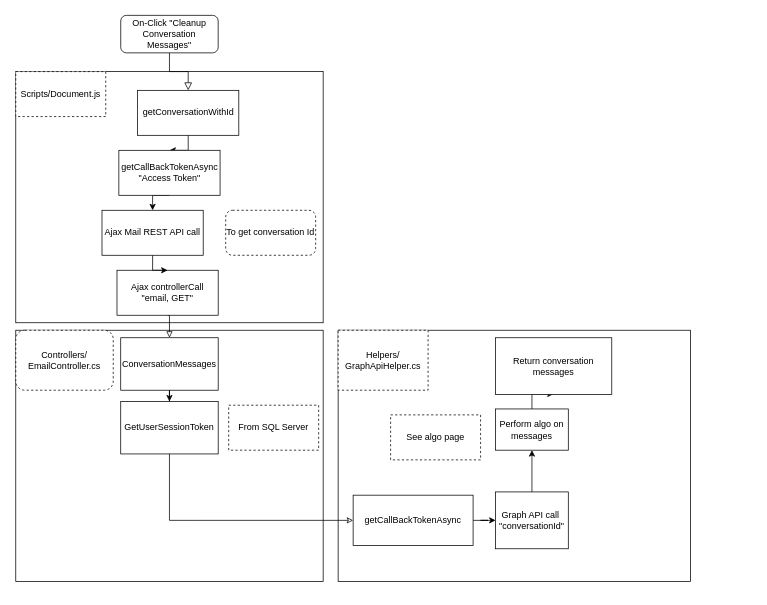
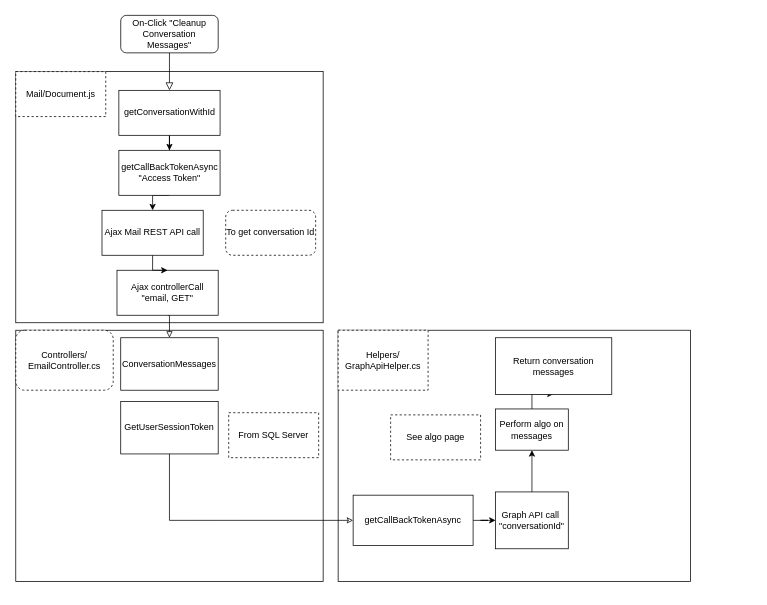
  <mxCell id="0" />
  <mxCell id="1" parent="0" />
  <mxCell id="2" value="" style="group" vertex="1" connectable="0" parent="1"><mxGeometry x="20" y="440" width="410" height="335" as="geometry" /></mxCell>
  <mxCell id="3" value="&lt;p style=&quot;line-height: 120%&quot;&gt;&lt;br&gt;&lt;/p&gt;" style="rounded=0;whiteSpace=wrap;html=1;align=left;" vertex="1" parent="2"><mxGeometry width="410" height="335" as="geometry" /></mxCell>
  <mxCell id="4" value="&lt;font style=&quot;font-size: 12px&quot;&gt;Controllers/ EmailController.cs&lt;/font&gt;" style="whiteSpace=wrap;html=1;dashed=1;rounded=1;" vertex="1" parent="2"><mxGeometry width="130" height="80" as="geometry" /></mxCell>
- <mxCell id="5" value="" style="edgeStyle=orthogonalEdgeStyle;rounded=0;orthogonalLoop=1;jettySize=auto;html=1;endArrow=classic;endFill=1;" edge="1" parent="2" source="6" target="7"><mxGeometry relative="1" as="geometry" /></mxCell>
  <mxCell id="6" value="ConversationMessages" style="rounded=0;whiteSpace=wrap;html=1;" vertex="1" parent="2"><mxGeometry x="140" y="10" width="130" height="70" as="geometry" /></mxCell>
  <mxCell id="7" value="GetUserSessionToken" style="rounded=0;whiteSpace=wrap;html=1;" vertex="1" parent="2"><mxGeometry x="140" y="95" width="130" height="70" as="geometry" /></mxCell>
- <mxCell id="8" value="From SQL Server" style="rounded=0;whiteSpace=wrap;html=1;dashed=1;" vertex="1" parent="2"><mxGeometry x="284" y="100" width="120" height="60" as="geometry" /></mxCell>
+ <mxCell id="8" value="From SQL Server" style="rounded=0;whiteSpace=wrap;html=1;dashed=1;" vertex="1" parent="2"><mxGeometry x="284" y="110" width="120" height="60" as="geometry" /></mxCell>
  <mxCell id="9" value="" style="group" vertex="1" connectable="0" parent="1"><mxGeometry x="20" y="95" width="410" height="335" as="geometry" /></mxCell>
  <mxCell id="10" value="&lt;p style=&quot;line-height: 120%&quot;&gt;&lt;br&gt;&lt;/p&gt;" style="rounded=0;whiteSpace=wrap;html=1;align=left;" vertex="1" parent="9"><mxGeometry width="410" height="335" as="geometry" /></mxCell>
- <mxCell id="11" value="Scripts/Document.js" style="rounded=0;whiteSpace=wrap;html=1;dashed=1;" vertex="1" parent="9"><mxGeometry width="120" height="60" as="geometry" /></mxCell>
+ <mxCell id="11" value="Mail/Document.js" style="rounded=0;whiteSpace=wrap;html=1;dashed=1;" vertex="1" parent="9"><mxGeometry width="120" height="60" as="geometry" /></mxCell>
  <mxCell id="12" value="" style="rounded=0;html=1;jettySize=auto;orthogonalLoop=1;fontSize=11;endArrow=block;endFill=0;endSize=8;strokeWidth=1;shadow=0;labelBackgroundColor=none;edgeStyle=orthogonalEdgeStyle;entryX=0.5;entryY=0;entryDx=0;entryDy=0;" parent="1" source="13" target="15" edge="1"><mxGeometry relative="1" as="geometry"><mxPoint x="225" y="140" as="targetPoint" /></mxGeometry></mxCell>
  <mxCell id="13" value="On-Click &quot;Cleanup Conversation Messages&quot;" style="rounded=1;whiteSpace=wrap;html=1;fontSize=12;glass=0;strokeWidth=1;shadow=0;" parent="1" vertex="1"><mxGeometry x="160" y="20" width="130" height="50" as="geometry" /></mxCell>
  <mxCell id="14" value="" style="edgeStyle=orthogonalEdgeStyle;rounded=0;orthogonalLoop=1;jettySize=auto;html=1;" edge="1" parent="1" source="15" target="17"><mxGeometry relative="1" as="geometry" /></mxCell>
- <mxCell id="15" value="getConversationWithId" style="rounded=0;whiteSpace=wrap;html=1;" vertex="1" parent="1"><mxGeometry x="182.5" y="120" width="135" height="60" as="geometry" /></mxCell>
+ <mxCell id="15" value="getConversationWithId" style="rounded=0;whiteSpace=wrap;html=1;" vertex="1" parent="1"><mxGeometry x="157.5" y="120" width="135" height="60" as="geometry" /></mxCell>
  <mxCell id="16" style="edgeStyle=orthogonalEdgeStyle;rounded=0;orthogonalLoop=1;jettySize=auto;html=1;exitX=0.5;exitY=1;exitDx=0;exitDy=0;entryX=0.5;entryY=0;entryDx=0;entryDy=0;" edge="1" parent="1" source="17" target="22"><mxGeometry relative="1" as="geometry" /></mxCell>
  <mxCell id="17" value="getCallBackTokenAsync&lt;br&gt;&quot;Access Token&quot;" style="rounded=0;whiteSpace=wrap;html=1;" vertex="1" parent="1"><mxGeometry x="157.5" y="200" width="135" height="60" as="geometry" /></mxCell>
  <mxCell id="18" style="edgeStyle=orthogonalEdgeStyle;rounded=0;orthogonalLoop=1;jettySize=auto;html=1;exitX=0.5;exitY=1;exitDx=0;exitDy=0;entryX=0.5;entryY=0;entryDx=0;entryDy=0;endArrow=block;endFill=0;" edge="1" parent="1" source="19" target="6"><mxGeometry relative="1" as="geometry" /></mxCell>
  <mxCell id="19" value="Ajax controllerCall &quot;email, GET&quot;" style="rounded=0;whiteSpace=wrap;html=1;" vertex="1" parent="1"><mxGeometry x="155" y="360" width="135" height="60" as="geometry" /></mxCell>
  <mxCell id="20" value="To get conversation Id" style="whiteSpace=wrap;html=1;dashed=1;rounded=1;" vertex="1" parent="1"><mxGeometry x="300" y="280" width="120" height="60" as="geometry" /></mxCell>
  <mxCell id="21" style="edgeStyle=orthogonalEdgeStyle;rounded=0;orthogonalLoop=1;jettySize=auto;html=1;exitX=0.5;exitY=1;exitDx=0;exitDy=0;" edge="1" parent="1" source="22" target="19"><mxGeometry relative="1" as="geometry" /></mxCell>
  <mxCell id="22" value="Ajax Mail REST API call" style="rounded=0;whiteSpace=wrap;html=1;" vertex="1" parent="1"><mxGeometry x="135" y="280" width="135" height="60" as="geometry" /></mxCell>
  <mxCell id="23" value="" style="group" vertex="1" connectable="0" parent="1"><mxGeometry x="450" y="360" width="550" height="425" as="geometry" /></mxCell>
  <mxCell id="24" value="&lt;p style=&quot;line-height: 120%&quot;&gt;&lt;br&gt;&lt;/p&gt;" style="rounded=0;whiteSpace=wrap;html=1;align=left;" vertex="1" parent="23"><mxGeometry y="80" width="470" height="335" as="geometry" /></mxCell>
  <mxCell id="25" value="&lt;font style=&quot;font-size: 12px&quot;&gt;Helpers/ GraphApiHelper.cs&lt;/font&gt;" style="rounded=0;whiteSpace=wrap;html=1;dashed=1;" vertex="1" parent="23"><mxGeometry y="80" width="120" height="80" as="geometry" /></mxCell>
  <mxCell id="26" value="" style="edgeStyle=orthogonalEdgeStyle;rounded=0;orthogonalLoop=1;jettySize=auto;html=1;endArrow=classic;endFill=1;" edge="1" parent="23" source="27" target="29"><mxGeometry relative="1" as="geometry" /></mxCell>
  <mxCell id="27" value="getCallBackTokenAsync" style="rounded=0;whiteSpace=wrap;html=1;" vertex="1" parent="23"><mxGeometry x="20" y="300" width="160" height="67.16" as="geometry" /></mxCell>
  <mxCell id="28" value="" style="edgeStyle=orthogonalEdgeStyle;rounded=0;orthogonalLoop=1;jettySize=auto;html=1;endArrow=classic;endFill=1;" edge="1" parent="23" source="29" target="31"><mxGeometry relative="1" as="geometry" /></mxCell>
  <mxCell id="29" value="Graph API call&amp;nbsp;&lt;br&gt;&quot;conversationId&quot;" style="rounded=0;whiteSpace=wrap;html=1;" vertex="1" parent="23"><mxGeometry x="210" y="295.67" width="97" height="75.82" as="geometry" /></mxCell>
  <mxCell id="30" value="" style="edgeStyle=orthogonalEdgeStyle;rounded=0;orthogonalLoop=1;jettySize=auto;html=1;endArrow=classic;endFill=1;" edge="1" parent="23" source="31" target="32"><mxGeometry relative="1" as="geometry" /></mxCell>
  <mxCell id="31" value="Perform algo on messages" style="rounded=0;whiteSpace=wrap;html=1;" vertex="1" parent="23"><mxGeometry x="210" y="185.0" width="97" height="55" as="geometry" /></mxCell>
  <mxCell id="32" value="Return conversation messages" style="rounded=0;whiteSpace=wrap;html=1;" vertex="1" parent="23"><mxGeometry x="210" y="90.0" width="155" height="75.82" as="geometry" /></mxCell>
  <mxCell id="33" value="See algo page" style="rounded=0;whiteSpace=wrap;html=1;dashed=1;" vertex="1" parent="23"><mxGeometry x="70" y="192.91" width="120" height="60" as="geometry" /></mxCell>
  <mxCell id="34" style="edgeStyle=orthogonalEdgeStyle;rounded=0;orthogonalLoop=1;jettySize=auto;html=1;exitX=0.5;exitY=1;exitDx=0;exitDy=0;entryX=0;entryY=0.5;entryDx=0;entryDy=0;endArrow=classic;endFill=0;" edge="1" parent="1" source="7" target="27"><mxGeometry relative="1" as="geometry" /></mxCell>
